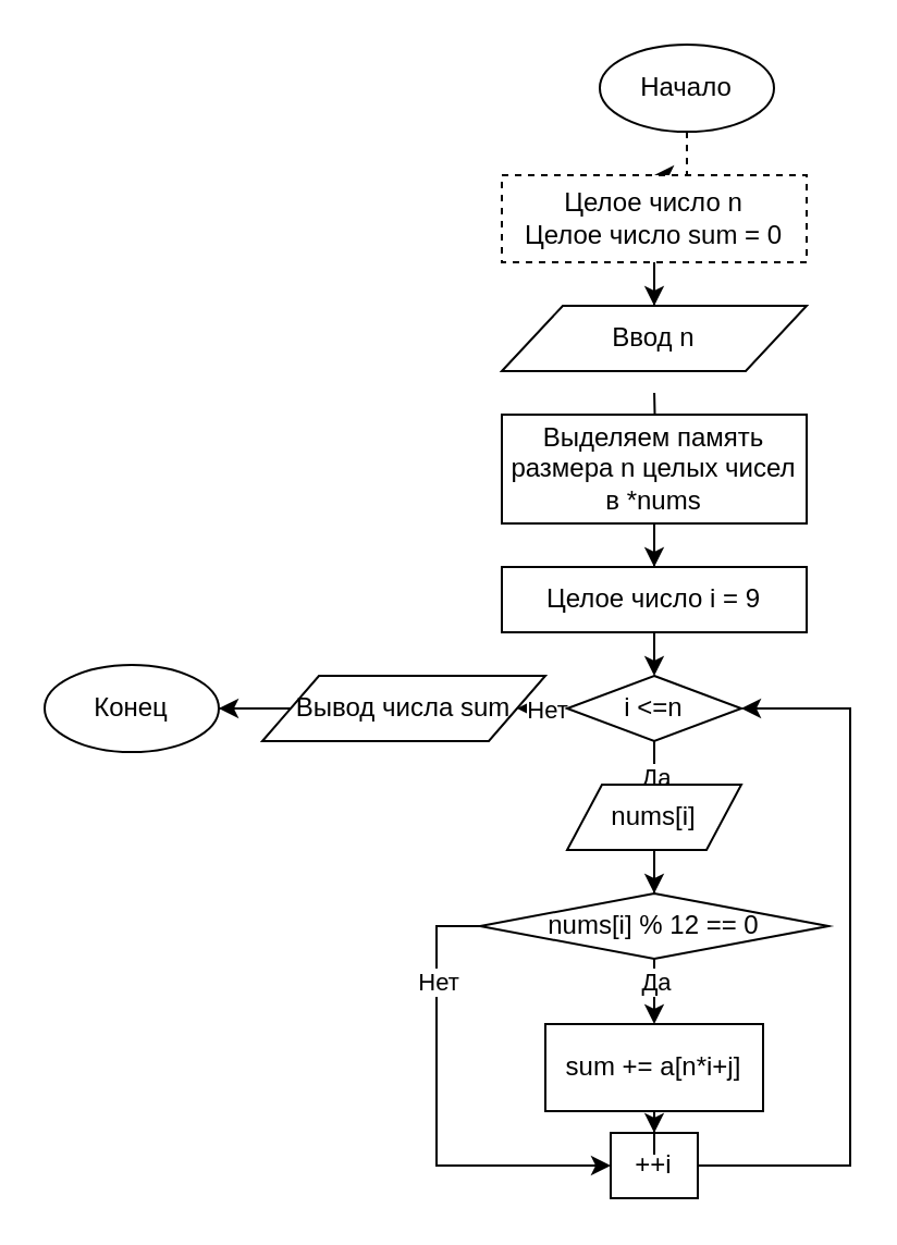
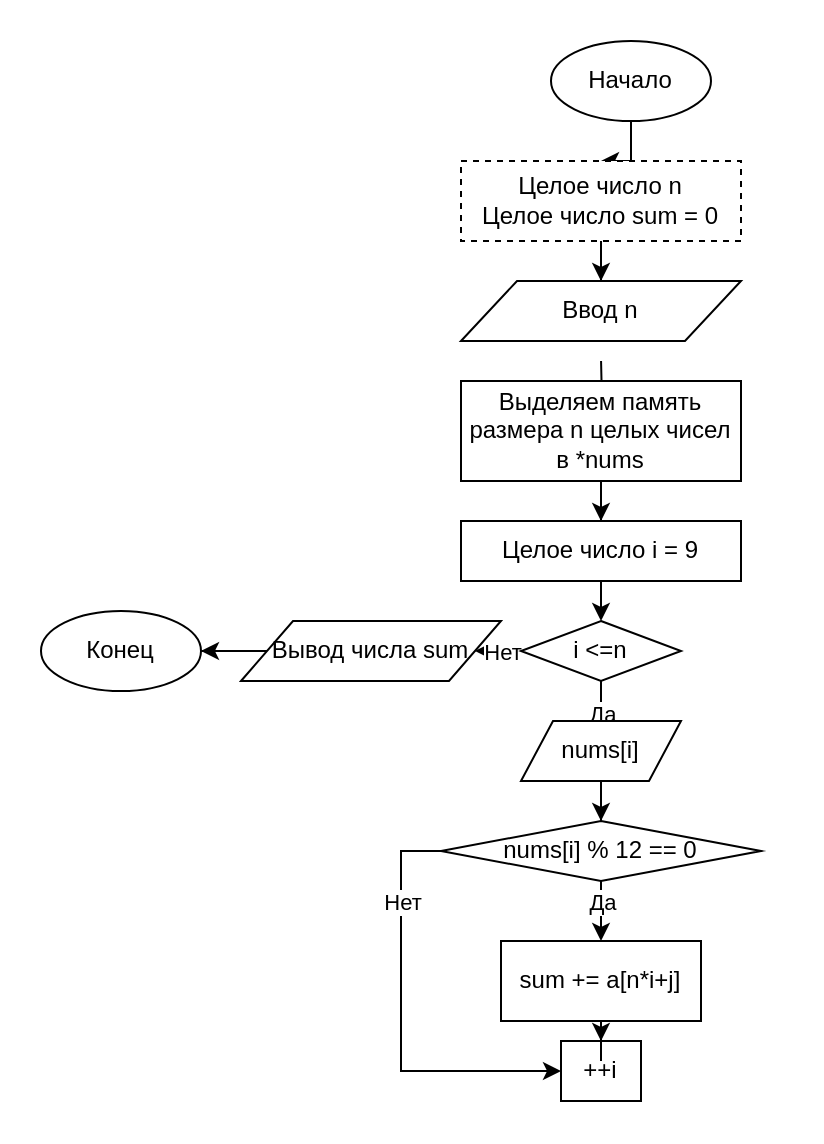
  <mxCell id="0" />
  <mxCell id="1" parent="0" />
- <mxCell id="2" style="edgeStyle=orthogonalEdgeStyle;rounded=0;orthogonalLoop=1;jettySize=auto;html=1;entryX=0.5;entryY=0;entryDx=0;entryDy=0;dashed=1;" edge="1" parent="1" source="3" target="8"><mxGeometry relative="1" as="geometry" /></mxCell>
+ <mxCell id="2" style="edgeStyle=orthogonalEdgeStyle;rounded=0;orthogonalLoop=1;jettySize=auto;html=1;entryX=0.5;entryY=0;entryDx=0;entryDy=0;" edge="1" parent="1" source="3" target="8"><mxGeometry relative="1" as="geometry" /></mxCell>
  <mxCell id="3" value="Начало" style="ellipse;whiteSpace=wrap;html=1;" parent="1" vertex="1"><mxGeometry x="275" y="20" width="80" height="40" as="geometry" /></mxCell>
  <mxCell id="4" value="Конец" style="ellipse;whiteSpace=wrap;html=1;" parent="1" vertex="1"><mxGeometry y="305" width="80" height="40" as="geometry" x="20" /></mxCell>
  <mxCell id="5" style="edgeStyle=orthogonalEdgeStyle;rounded=0;orthogonalLoop=1;jettySize=auto;html=1;" edge="1" parent="1" target="21"><mxGeometry relative="1" as="geometry"><mxPoint x="300.029" y="180" as="sourcePoint" /></mxGeometry></mxCell>
  <mxCell id="6" value="Ввод n" style="shape=parallelogram;perimeter=parallelogramPerimeter;whiteSpace=wrap;html=1;" vertex="1" parent="1"><mxGeometry x="230" y="140" width="140" height="30" as="geometry" /></mxCell>
  <mxCell id="7" style="edgeStyle=orthogonalEdgeStyle;rounded=0;orthogonalLoop=1;jettySize=auto;html=1;entryX=0.5;entryY=0;entryDx=0;entryDy=0;" edge="1" parent="1" source="8" target="6"><mxGeometry relative="1" as="geometry" /></mxCell>
  <mxCell id="8" value="Целое число n&lt;br&gt;Целое число sum = 0" style="rounded=0;whiteSpace=wrap;html=1;dashed=1;" vertex="1" parent="1"><mxGeometry x="230" y="80" width="140" height="40" as="geometry" /></mxCell>
  <mxCell id="9" style="edgeStyle=orthogonalEdgeStyle;rounded=0;orthogonalLoop=1;jettySize=auto;html=1;entryX=0.5;entryY=0;entryDx=0;entryDy=0;" edge="1" parent="1" source="13"><mxGeometry relative="1" as="geometry"><mxPoint x="300" y="360" as="targetPoint" /></mxGeometry></mxCell>
  <mxCell id="10" value="Да" style="edgeLabel;html=1;align=center;verticalAlign=middle;resizable=0;points=[];" vertex="1" connectable="0" parent="9"><mxGeometry x="0.493" relative="1" as="geometry"><mxPoint as="offset" /></mxGeometry></mxCell>
  <mxCell id="11" style="edgeStyle=orthogonalEdgeStyle;rounded=0;orthogonalLoop=1;jettySize=auto;html=1;" edge="1" parent="1" source="13" target="15"><mxGeometry relative="1" as="geometry" /></mxCell>
  <mxCell id="12" value="Нет" style="edgeLabel;html=1;align=center;verticalAlign=middle;resizable=0;points=[];" vertex="1" connectable="0" parent="11"><mxGeometry x="0.647" y="1" relative="1" as="geometry"><mxPoint x="-1.62" y="-1" as="offset" /></mxGeometry></mxCell>
  <mxCell id="13" value="i &amp;lt;=n" style="rhombus;whiteSpace=wrap;html=1;" vertex="1" parent="1"><mxGeometry x="260" y="310" width="80" height="30" as="geometry" /></mxCell>
  <mxCell id="14" style="edgeStyle=orthogonalEdgeStyle;rounded=0;orthogonalLoop=1;jettySize=auto;html=1;entryX=1;entryY=0.5;entryDx=0;entryDy=0;" edge="1" parent="1" source="15" target="4"><mxGeometry relative="1" as="geometry" /></mxCell>
  <mxCell id="15" value="Вывод числа sum" style="shape=parallelogram;perimeter=parallelogramPerimeter;whiteSpace=wrap;html=1;" vertex="1" parent="1"><mxGeometry x="120" y="310" width="130" height="30" as="geometry" /></mxCell>
  <mxCell id="16" style="edgeStyle=orthogonalEdgeStyle;rounded=0;orthogonalLoop=1;jettySize=auto;html=1;entryX=0.5;entryY=0;entryDx=0;entryDy=0;" edge="1" parent="1" target="13"><mxGeometry relative="1" as="geometry"><mxPoint x="300" y="290" as="sourcePoint" /></mxGeometry></mxCell>
- <mxCell id="17" style="edgeStyle=orthogonalEdgeStyle;rounded=0;orthogonalLoop=1;jettySize=auto;html=1;entryX=1;entryY=0.5;entryDx=0;entryDy=0;" edge="1" parent="1" source="18" target="13"><mxGeometry relative="1" as="geometry"><Array as="points"><mxPoint x="390" y="535" /><mxPoint x="390" y="325" /></Array></mxGeometry></mxCell>
  <mxCell id="18" value="++i" style="rounded=0;whiteSpace=wrap;html=1;" vertex="1" parent="1"><mxGeometry x="280" y="520" width="40" height="30" as="geometry" /></mxCell>
  <mxCell id="19" value="Целое число i = 9" style="rounded=0;whiteSpace=wrap;html=1;" vertex="1" parent="1"><mxGeometry x="230" y="260" width="140" height="30" as="geometry" /></mxCell>
  <mxCell id="20" style="edgeStyle=orthogonalEdgeStyle;rounded=0;orthogonalLoop=1;jettySize=auto;html=1;entryX=0.5;entryY=0;entryDx=0;entryDy=0;" edge="1" parent="1" source="21" target="19"><mxGeometry relative="1" as="geometry" /></mxCell>
  <mxCell id="21" value="Выделяем память размера n целых чисел в *nums" style="rounded=0;whiteSpace=wrap;html=1;" vertex="1" parent="1"><mxGeometry x="230" y="190" width="140" height="50" as="geometry" /></mxCell>
  <mxCell id="22" style="edgeStyle=orthogonalEdgeStyle;rounded=0;orthogonalLoop=1;jettySize=auto;html=1;entryX=0.5;entryY=0;entryDx=0;entryDy=0;" edge="1" parent="1" source="23" target="28"><mxGeometry relative="1" as="geometry" /></mxCell>
  <mxCell id="23" value="nums[i]" style="shape=parallelogram;perimeter=parallelogramPerimeter;whiteSpace=wrap;html=1;" vertex="1" parent="1"><mxGeometry x="260" y="360" width="80" height="30" as="geometry" /></mxCell>
  <mxCell id="24" style="edgeStyle=orthogonalEdgeStyle;rounded=0;orthogonalLoop=1;jettySize=auto;html=1;entryX=0.5;entryY=0;entryDx=0;entryDy=0;" edge="1" parent="1" source="28" target="30"><mxGeometry relative="1" as="geometry" /></mxCell>
  <mxCell id="25" value="Да" style="edgeLabel;html=1;align=center;verticalAlign=middle;resizable=0;points=[];" vertex="1" connectable="0" parent="24"><mxGeometry x="0.467" relative="1" as="geometry"><mxPoint y="-6.8" as="offset" /></mxGeometry></mxCell>
  <mxCell id="26" style="edgeStyle=orthogonalEdgeStyle;rounded=0;orthogonalLoop=1;jettySize=auto;html=1;entryX=0;entryY=0.5;entryDx=0;entryDy=0;" edge="1" parent="1" source="28" target="18"><mxGeometry relative="1" as="geometry"><Array as="points"><mxPoint x="200" y="425" /><mxPoint x="200" y="535" /></Array></mxGeometry></mxCell>
  <mxCell id="27" value="Нет" style="edgeLabel;html=1;align=center;verticalAlign=middle;resizable=0;points=[];" vertex="1" connectable="0" parent="26"><mxGeometry x="-0.905" y="1" relative="1" as="geometry"><mxPoint x="-10" y="24" as="offset" /></mxGeometry></mxCell>
  <mxCell id="28" value="nums[i] % 12 == 0" style="rhombus;whiteSpace=wrap;html=1;" vertex="1" parent="1"><mxGeometry x="220" y="410" width="160" height="30" as="geometry" /></mxCell>
  <mxCell id="29" style="edgeStyle=orthogonalEdgeStyle;rounded=0;orthogonalLoop=1;jettySize=auto;html=1;entryX=0.5;entryY=0;entryDx=0;entryDy=0;" edge="1" parent="1" source="30" target="18"><mxGeometry relative="1" as="geometry" /></mxCell>
  <mxCell id="30" value="sum += a[n*i+j]" style="rounded=0;whiteSpace=wrap;html=1;" vertex="1" parent="1"><mxGeometry x="250" y="470" width="100" height="40" as="geometry" /></mxCell>
